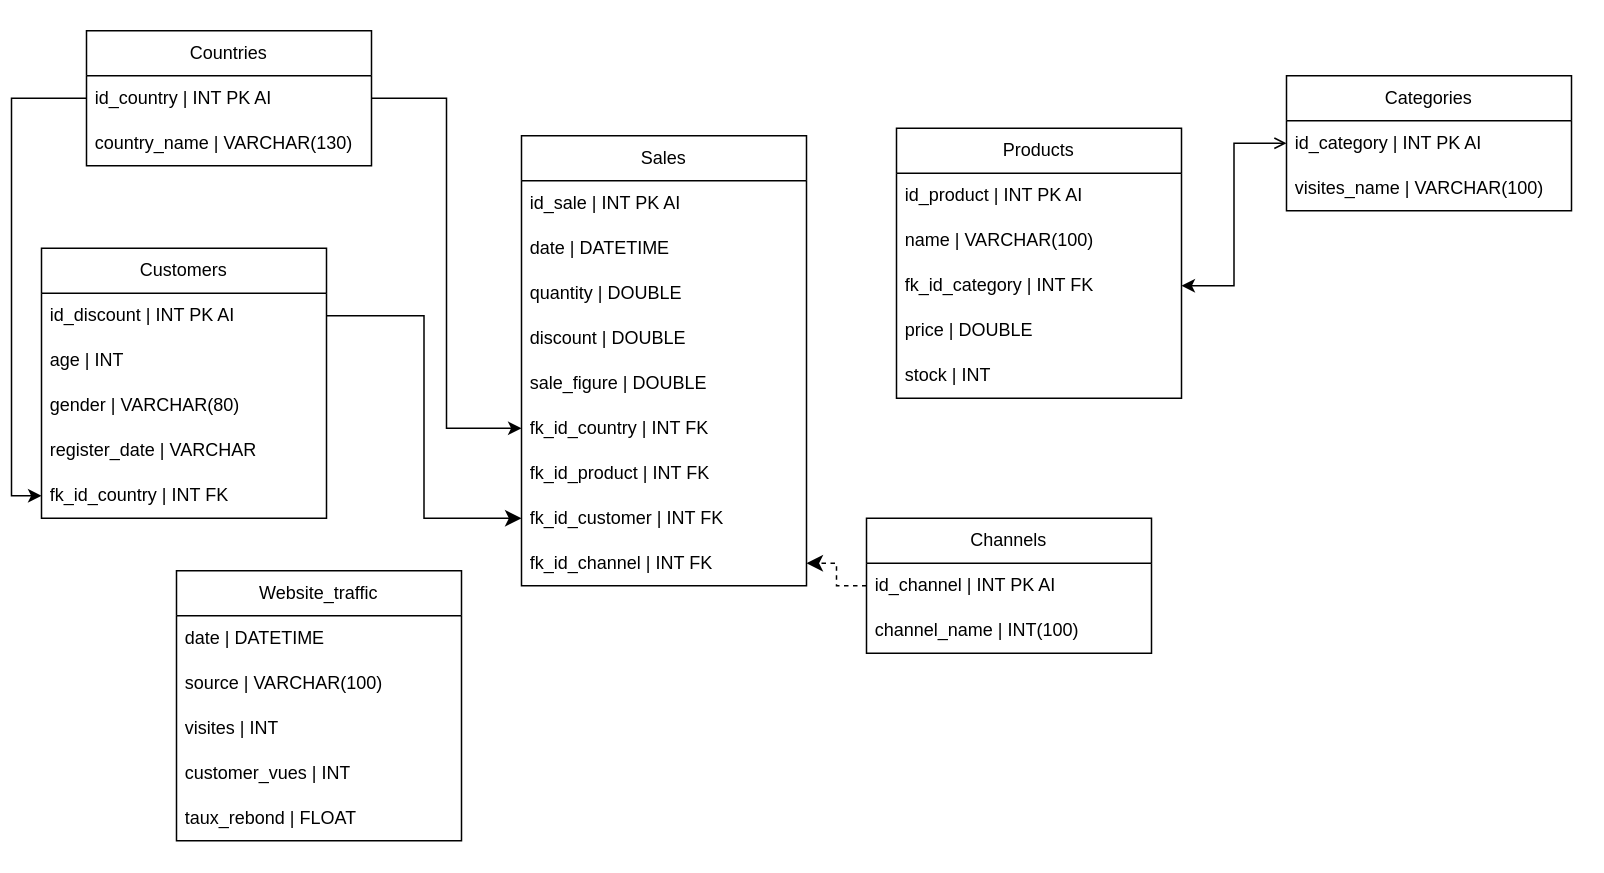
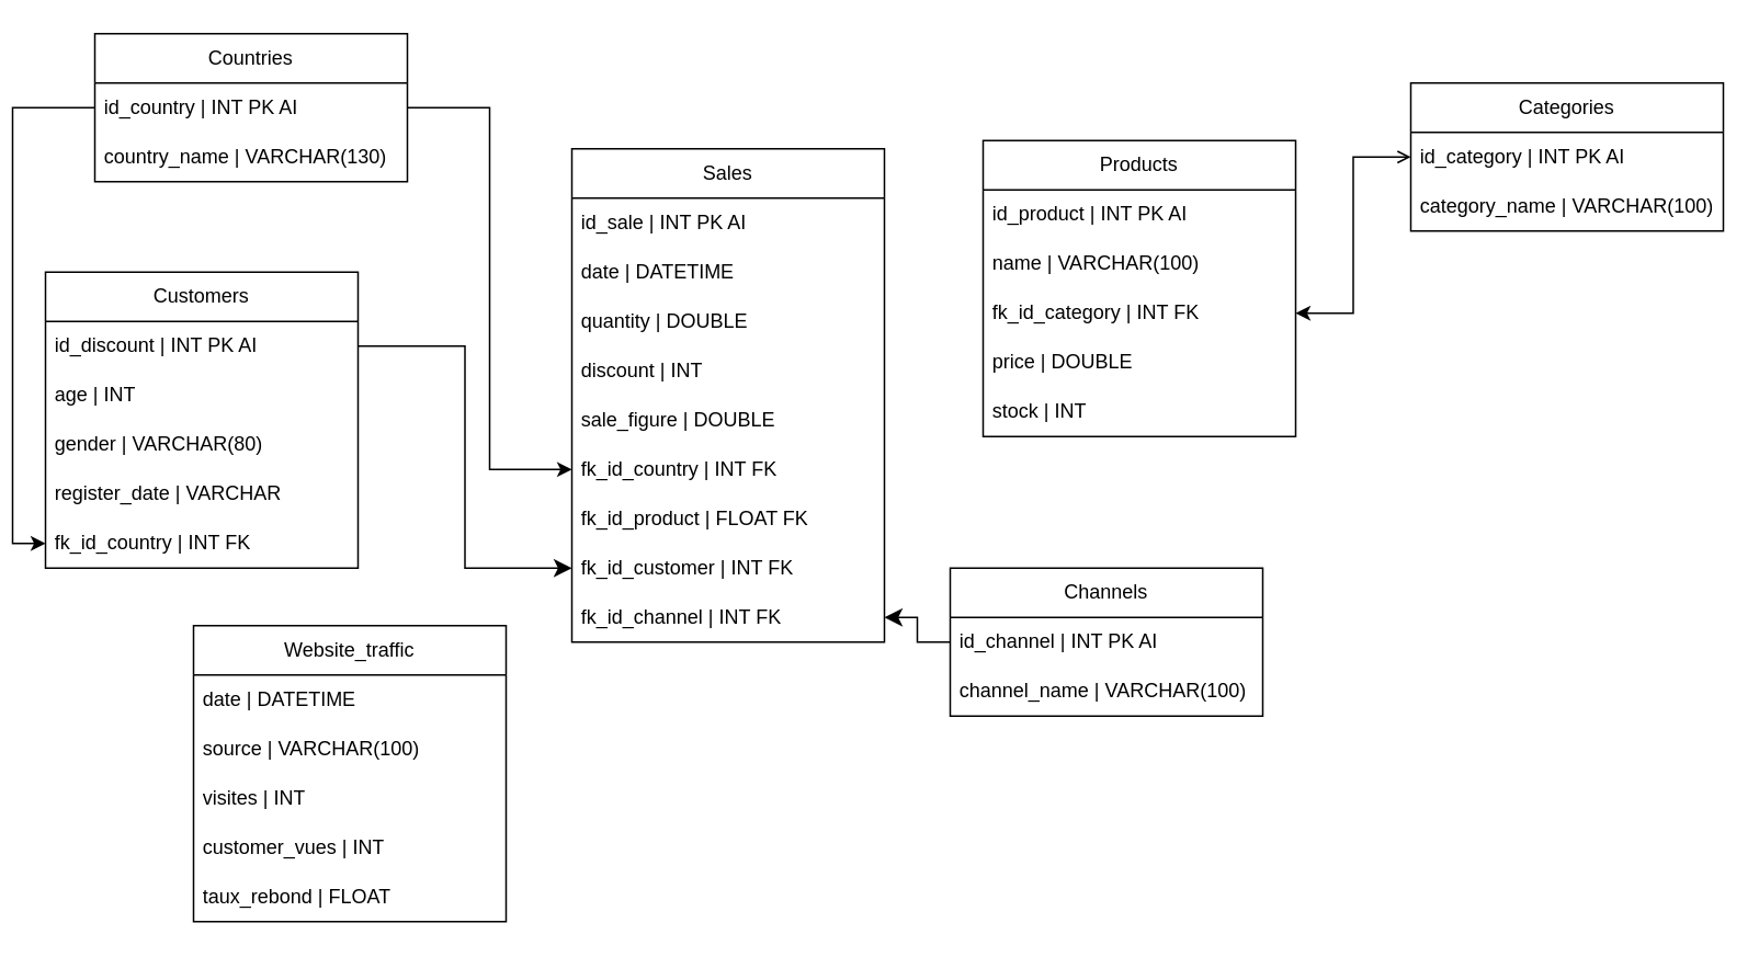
  <mxCell id="0" />
  <mxCell id="1" parent="0" />
  <mxCell id="2" value="Sales" style="swimlane;fontStyle=0;childLayout=stackLayout;horizontal=1;startSize=30;horizontalStack=0;resizeParent=1;resizeParentMax=0;resizeLast=0;collapsible=1;marginBottom=0;whiteSpace=wrap;html=1;" parent="1" vertex="1"><mxGeometry x="340" y="90" width="190" height="300" as="geometry" /></mxCell>
  <mxCell id="3" value="id_sale | INT PK AI" style="text;strokeColor=none;fillColor=none;align=left;verticalAlign=middle;spacingLeft=4;spacingRight=4;overflow=hidden;points=[[0,0.5],[1,0.5]];portConstraint=eastwest;rotatable=0;whiteSpace=wrap;html=1;" parent="2" vertex="1"><mxGeometry y="30" width="190" height="30" as="geometry" /></mxCell>
  <mxCell id="4" value="date | DATETIME" style="text;strokeColor=none;fillColor=none;align=left;verticalAlign=middle;spacingLeft=4;spacingRight=4;overflow=hidden;points=[[0,0.5],[1,0.5]];portConstraint=eastwest;rotatable=0;whiteSpace=wrap;html=1;" parent="2" vertex="1"><mxGeometry y="60" width="190" height="30" as="geometry" /></mxCell>
  <mxCell id="5" value="quantity | DOUBLE" style="text;strokeColor=none;fillColor=none;align=left;verticalAlign=middle;spacingLeft=4;spacingRight=4;overflow=hidden;points=[[0,0.5],[1,0.5]];portConstraint=eastwest;rotatable=0;whiteSpace=wrap;html=1;" parent="2" vertex="1"><mxGeometry y="90" width="190" height="30" as="geometry" /></mxCell>
- <mxCell id="6" value="discount | DOUBLE" style="text;strokeColor=none;fillColor=none;align=left;verticalAlign=middle;spacingLeft=4;spacingRight=4;overflow=hidden;points=[[0,0.5],[1,0.5]];portConstraint=eastwest;rotatable=0;whiteSpace=wrap;html=1;" parent="2" vertex="1"><mxGeometry y="120" width="190" height="30" as="geometry" /></mxCell>
+ <mxCell id="6" value="discount | INT" style="text;strokeColor=none;fillColor=none;align=left;verticalAlign=middle;spacingLeft=4;spacingRight=4;overflow=hidden;points=[[0,0.5],[1,0.5]];portConstraint=eastwest;rotatable=0;whiteSpace=wrap;html=1;" parent="2" vertex="1"><mxGeometry y="120" width="190" height="30" as="geometry" /></mxCell>
  <mxCell id="7" value="sale_figure | DOUBLE" style="text;strokeColor=none;fillColor=none;align=left;verticalAlign=middle;spacingLeft=4;spacingRight=4;overflow=hidden;points=[[0,0.5],[1,0.5]];portConstraint=eastwest;rotatable=0;whiteSpace=wrap;html=1;" parent="2" vertex="1"><mxGeometry y="150" width="190" height="30" as="geometry" /></mxCell>
  <mxCell id="8" value="&lt;div&gt;fk_id_country | INT FK&lt;/div&gt;" style="text;strokeColor=none;fillColor=none;align=left;verticalAlign=middle;spacingLeft=4;spacingRight=4;overflow=hidden;points=[[0,0.5],[1,0.5]];portConstraint=eastwest;rotatable=0;whiteSpace=wrap;html=1;" parent="2" vertex="1"><mxGeometry y="180" width="190" height="30" as="geometry" /></mxCell>
- <mxCell id="9" value="fk_id_product | INT FK" style="text;strokeColor=none;fillColor=none;align=left;verticalAlign=middle;spacingLeft=4;spacingRight=4;overflow=hidden;points=[[0,0.5],[1,0.5]];portConstraint=eastwest;rotatable=0;whiteSpace=wrap;html=1;" parent="2" vertex="1"><mxGeometry y="210" width="190" height="30" as="geometry" /></mxCell>
+ <mxCell id="9" value="fk_id_product | FLOAT FK" style="text;strokeColor=none;fillColor=none;align=left;verticalAlign=middle;spacingLeft=4;spacingRight=4;overflow=hidden;points=[[0,0.5],[1,0.5]];portConstraint=eastwest;rotatable=0;whiteSpace=wrap;html=1;" parent="2" vertex="1"><mxGeometry y="210" width="190" height="30" as="geometry" /></mxCell>
  <mxCell id="10" value="fk_id_customer | INT FK" style="text;strokeColor=none;fillColor=none;align=left;verticalAlign=middle;spacingLeft=4;spacingRight=4;overflow=hidden;points=[[0,0.5],[1,0.5]];portConstraint=eastwest;rotatable=0;whiteSpace=wrap;html=1;" parent="2" vertex="1"><mxGeometry y="240" width="190" height="30" as="geometry" /></mxCell>
  <mxCell id="11" value="fk_id_channel | INT FK" style="text;strokeColor=none;fillColor=none;align=left;verticalAlign=middle;spacingLeft=4;spacingRight=4;overflow=hidden;points=[[0,0.5],[1,0.5]];portConstraint=eastwest;rotatable=0;whiteSpace=wrap;html=1;" parent="2" vertex="1"><mxGeometry y="270" width="190" height="30" as="geometry" /></mxCell>
  <mxCell id="12" value="Products" style="swimlane;fontStyle=0;childLayout=stackLayout;horizontal=1;startSize=30;horizontalStack=0;resizeParent=1;resizeParentMax=0;resizeLast=0;collapsible=1;marginBottom=0;whiteSpace=wrap;html=1;" parent="1" vertex="1"><mxGeometry x="590" y="85" width="190" height="180" as="geometry" /></mxCell>
  <mxCell id="13" value="id_product | INT PK AI" style="text;strokeColor=none;fillColor=none;align=left;verticalAlign=middle;spacingLeft=4;spacingRight=4;overflow=hidden;points=[[0,0.5],[1,0.5]];portConstraint=eastwest;rotatable=0;whiteSpace=wrap;html=1;" parent="12" vertex="1"><mxGeometry y="30" width="190" height="30" as="geometry" /></mxCell>
  <mxCell id="14" value="name | VARCHAR(100)" style="text;strokeColor=none;fillColor=none;align=left;verticalAlign=middle;spacingLeft=4;spacingRight=4;overflow=hidden;points=[[0,0.5],[1,0.5]];portConstraint=eastwest;rotatable=0;whiteSpace=wrap;html=1;" parent="12" vertex="1"><mxGeometry y="60" width="190" height="30" as="geometry" /></mxCell>
  <mxCell id="15" value="fk_id_category | INT FK" style="text;strokeColor=none;fillColor=none;align=left;verticalAlign=middle;spacingLeft=4;spacingRight=4;overflow=hidden;points=[[0,0.5],[1,0.5]];portConstraint=eastwest;rotatable=0;whiteSpace=wrap;html=1;" parent="12" vertex="1"><mxGeometry y="90" width="190" height="30" as="geometry" /></mxCell>
  <mxCell id="16" value="price | DOUBLE" style="text;strokeColor=none;fillColor=none;align=left;verticalAlign=middle;spacingLeft=4;spacingRight=4;overflow=hidden;points=[[0,0.5],[1,0.5]];portConstraint=eastwest;rotatable=0;whiteSpace=wrap;html=1;" parent="12" vertex="1"><mxGeometry y="120" width="190" height="30" as="geometry" /></mxCell>
  <mxCell id="17" value="stock | INT" style="text;strokeColor=none;fillColor=none;align=left;verticalAlign=middle;spacingLeft=4;spacingRight=4;overflow=hidden;points=[[0,0.5],[1,0.5]];portConstraint=eastwest;rotatable=0;whiteSpace=wrap;html=1;" parent="12" vertex="1"><mxGeometry y="150" width="190" height="30" as="geometry" /></mxCell>
  <mxCell id="18" value="Customers" style="swimlane;fontStyle=0;childLayout=stackLayout;horizontal=1;startSize=30;horizontalStack=0;resizeParent=1;resizeParentMax=0;resizeLast=0;collapsible=1;marginBottom=0;whiteSpace=wrap;html=1;" parent="1" vertex="1"><mxGeometry x="20" y="165" width="190" height="180" as="geometry" /></mxCell>
  <mxCell id="19" value="id_discount | INT PK AI" style="text;strokeColor=none;fillColor=none;align=left;verticalAlign=middle;spacingLeft=4;spacingRight=4;overflow=hidden;points=[[0,0.5],[1,0.5]];portConstraint=eastwest;rotatable=0;whiteSpace=wrap;html=1;" parent="18" vertex="1"><mxGeometry y="30" width="190" height="30" as="geometry" /></mxCell>
  <mxCell id="20" value="age | INT" style="text;strokeColor=none;fillColor=none;align=left;verticalAlign=middle;spacingLeft=4;spacingRight=4;overflow=hidden;points=[[0,0.5],[1,0.5]];portConstraint=eastwest;rotatable=0;whiteSpace=wrap;html=1;" parent="18" vertex="1"><mxGeometry y="60" width="190" height="30" as="geometry" /></mxCell>
  <mxCell id="21" value="gender | VARCHAR(80)" style="text;strokeColor=none;fillColor=none;align=left;verticalAlign=middle;spacingLeft=4;spacingRight=4;overflow=hidden;points=[[0,0.5],[1,0.5]];portConstraint=eastwest;rotatable=0;whiteSpace=wrap;html=1;" parent="18" vertex="1"><mxGeometry y="90" width="190" height="30" as="geometry" /></mxCell>
  <mxCell id="22" value="register_date | VARCHAR" style="text;strokeColor=none;fillColor=none;align=left;verticalAlign=middle;spacingLeft=4;spacingRight=4;overflow=hidden;points=[[0,0.5],[1,0.5]];portConstraint=eastwest;rotatable=0;whiteSpace=wrap;html=1;" parent="18" vertex="1"><mxGeometry y="120" width="190" height="30" as="geometry" /></mxCell>
  <mxCell id="23" value="fk_id_country | INT FK" style="text;strokeColor=none;fillColor=none;align=left;verticalAlign=middle;spacingLeft=4;spacingRight=4;overflow=hidden;points=[[0,0.5],[1,0.5]];portConstraint=eastwest;rotatable=0;whiteSpace=wrap;html=1;" parent="18" vertex="1"><mxGeometry y="150" width="190" height="30" as="geometry" /></mxCell>
  <mxCell id="24" value="Channels" style="swimlane;fontStyle=0;childLayout=stackLayout;horizontal=1;startSize=30;horizontalStack=0;resizeParent=1;resizeParentMax=0;resizeLast=0;collapsible=1;marginBottom=0;whiteSpace=wrap;html=1;" parent="1" vertex="1"><mxGeometry x="570" y="345" width="190" height="90" as="geometry" /></mxCell>
  <mxCell id="25" value="id_channel | INT PK AI" style="text;strokeColor=none;fillColor=none;align=left;verticalAlign=middle;spacingLeft=4;spacingRight=4;overflow=hidden;points=[[0,0.5],[1,0.5]];portConstraint=eastwest;rotatable=0;whiteSpace=wrap;html=1;" parent="24" vertex="1"><mxGeometry y="30" width="190" height="30" as="geometry" /></mxCell>
- <mxCell id="26" value="channel_name | INT(100)" style="text;strokeColor=none;fillColor=none;align=left;verticalAlign=middle;spacingLeft=4;spacingRight=4;overflow=hidden;points=[[0,0.5],[1,0.5]];portConstraint=eastwest;rotatable=0;whiteSpace=wrap;html=1;" parent="24" vertex="1"><mxGeometry y="60" width="190" height="30" as="geometry" /></mxCell>
+ <mxCell id="26" value="channel_name | VARCHAR(100)" style="text;strokeColor=none;fillColor=none;align=left;verticalAlign=middle;spacingLeft=4;spacingRight=4;overflow=hidden;points=[[0,0.5],[1,0.5]];portConstraint=eastwest;rotatable=0;whiteSpace=wrap;html=1;" parent="24" vertex="1"><mxGeometry y="60" width="190" height="30" as="geometry" /></mxCell>
  <mxCell id="27" style="edgeStyle=orthogonalEdgeStyle;rounded=0;orthogonalLoop=1;jettySize=auto;html=1;exitX=1;exitY=0.5;exitDx=0;exitDy=0;entryX=0;entryY=0.5;entryDx=0;entryDy=0;fontSize=12;startSize=8;endSize=8;" parent="1" source="19" target="10" edge="1"><mxGeometry relative="1" as="geometry" /></mxCell>
- <mxCell id="28" style="edgeStyle=orthogonalEdgeStyle;rounded=0;orthogonalLoop=1;jettySize=auto;html=1;exitX=0;exitY=0.5;exitDx=0;exitDy=0;entryX=1;entryY=0.5;entryDx=0;entryDy=0;fontSize=12;startSize=8;endSize=8;dashed=1;" parent="1" source="25" target="11" edge="1"><mxGeometry relative="1" as="geometry" /></mxCell>
+ <mxCell id="28" style="edgeStyle=orthogonalEdgeStyle;rounded=0;orthogonalLoop=1;jettySize=auto;html=1;exitX=0;exitY=0.5;exitDx=0;exitDy=0;entryX=1;entryY=0.5;entryDx=0;entryDy=0;fontSize=12;startSize=8;endSize=8;" parent="1" source="25" target="11" edge="1"><mxGeometry relative="1" as="geometry" /></mxCell>
  <mxCell id="29" value="Website_traffic" style="swimlane;fontStyle=0;childLayout=stackLayout;horizontal=1;startSize=30;horizontalStack=0;resizeParent=1;resizeParentMax=0;resizeLast=0;collapsible=1;marginBottom=0;whiteSpace=wrap;html=1;" parent="1" vertex="1"><mxGeometry x="110" y="380" width="190" height="180" as="geometry" /></mxCell>
  <mxCell id="30" value="date | DATETIME" style="text;strokeColor=none;fillColor=none;align=left;verticalAlign=middle;spacingLeft=4;spacingRight=4;overflow=hidden;points=[[0,0.5],[1,0.5]];portConstraint=eastwest;rotatable=0;whiteSpace=wrap;html=1;" parent="29" vertex="1"><mxGeometry y="30" width="190" height="30" as="geometry" /></mxCell>
  <mxCell id="31" value="source | VARCHAR(100)" style="text;strokeColor=none;fillColor=none;align=left;verticalAlign=middle;spacingLeft=4;spacingRight=4;overflow=hidden;points=[[0,0.5],[1,0.5]];portConstraint=eastwest;rotatable=0;whiteSpace=wrap;html=1;" parent="29" vertex="1"><mxGeometry y="60" width="190" height="30" as="geometry" /></mxCell>
  <mxCell id="32" value="visites | INT" style="text;strokeColor=none;fillColor=none;align=left;verticalAlign=middle;spacingLeft=4;spacingRight=4;overflow=hidden;points=[[0,0.5],[1,0.5]];portConstraint=eastwest;rotatable=0;whiteSpace=wrap;html=1;" parent="29" vertex="1"><mxGeometry y="90" width="190" height="30" as="geometry" /></mxCell>
  <mxCell id="33" value="customer_vues | INT" style="text;strokeColor=none;fillColor=none;align=left;verticalAlign=middle;spacingLeft=4;spacingRight=4;overflow=hidden;points=[[0,0.5],[1,0.5]];portConstraint=eastwest;rotatable=0;whiteSpace=wrap;html=1;" parent="29" vertex="1"><mxGeometry y="120" width="190" height="30" as="geometry" /></mxCell>
  <mxCell id="34" value="taux_rebond | FLOAT" style="text;strokeColor=none;fillColor=none;align=left;verticalAlign=middle;spacingLeft=4;spacingRight=4;overflow=hidden;points=[[0,0.5],[1,0.5]];portConstraint=eastwest;rotatable=0;whiteSpace=wrap;html=1;" parent="29" vertex="1"><mxGeometry y="150" width="190" height="30" as="geometry" /></mxCell>
  <mxCell id="35" value="Countries" style="swimlane;fontStyle=0;childLayout=stackLayout;horizontal=1;startSize=30;horizontalStack=0;resizeParent=1;resizeParentMax=0;resizeLast=0;collapsible=1;marginBottom=0;whiteSpace=wrap;html=1;" vertex="1" parent="1"><mxGeometry x="50" y="20" width="190" height="90" as="geometry" /></mxCell>
  <mxCell id="36" value="id_country | INT PK AI" style="text;strokeColor=none;fillColor=none;align=left;verticalAlign=middle;spacingLeft=4;spacingRight=4;overflow=hidden;points=[[0,0.5],[1,0.5]];portConstraint=eastwest;rotatable=0;whiteSpace=wrap;html=1;" vertex="1" parent="35"><mxGeometry y="30" width="190" height="30" as="geometry" /></mxCell>
  <mxCell id="37" value="country_name | VARCHAR(130)" style="text;strokeColor=none;fillColor=none;align=left;verticalAlign=middle;spacingLeft=4;spacingRight=4;overflow=hidden;points=[[0,0.5],[1,0.5]];portConstraint=eastwest;rotatable=0;whiteSpace=wrap;html=1;" vertex="1" parent="35"><mxGeometry y="60" width="190" height="30" as="geometry" /></mxCell>
  <mxCell id="38" style="edgeStyle=orthogonalEdgeStyle;rounded=0;orthogonalLoop=1;jettySize=auto;html=1;exitX=1;exitY=0.5;exitDx=0;exitDy=0;entryX=0;entryY=0.5;entryDx=0;entryDy=0;" edge="1" parent="1" source="36" target="8"><mxGeometry relative="1" as="geometry" /></mxCell>
  <mxCell id="39" style="edgeStyle=orthogonalEdgeStyle;rounded=0;orthogonalLoop=1;jettySize=auto;html=1;exitX=0;exitY=0.5;exitDx=0;exitDy=0;entryX=0;entryY=0.5;entryDx=0;entryDy=0;" edge="1" parent="1" source="36" target="23"><mxGeometry relative="1" as="geometry" /></mxCell>
  <mxCell id="40" value="Categories" style="swimlane;fontStyle=0;childLayout=stackLayout;horizontal=1;startSize=30;horizontalStack=0;resizeParent=1;resizeParentMax=0;resizeLast=0;collapsible=1;marginBottom=0;whiteSpace=wrap;html=1;" vertex="1" parent="1"><mxGeometry x="850" y="50" width="190" height="90" as="geometry" /></mxCell>
  <mxCell id="41" value="id_category | INT PK AI" style="text;strokeColor=none;fillColor=none;align=left;verticalAlign=middle;spacingLeft=4;spacingRight=4;overflow=hidden;points=[[0,0.5],[1,0.5]];portConstraint=eastwest;rotatable=0;whiteSpace=wrap;html=1;" vertex="1" parent="40"><mxGeometry y="30" width="190" height="30" as="geometry" /></mxCell>
- <mxCell id="42" value="visites_name | VARCHAR(100)" style="text;strokeColor=none;fillColor=none;align=left;verticalAlign=middle;spacingLeft=4;spacingRight=4;overflow=hidden;points=[[0,0.5],[1,0.5]];portConstraint=eastwest;rotatable=0;whiteSpace=wrap;html=1;" vertex="1" parent="40"><mxGeometry y="60" width="190" height="30" as="geometry" /></mxCell>
+ <mxCell id="42" value="category_name | VARCHAR(100)" style="text;strokeColor=none;fillColor=none;align=left;verticalAlign=middle;spacingLeft=4;spacingRight=4;overflow=hidden;points=[[0,0.5],[1,0.5]];portConstraint=eastwest;rotatable=0;whiteSpace=wrap;html=1;" vertex="1" parent="40"><mxGeometry y="60" width="190" height="30" as="geometry" /></mxCell>
  <mxCell id="43" style="edgeStyle=orthogonalEdgeStyle;rounded=0;orthogonalLoop=1;jettySize=auto;html=1;exitX=1;exitY=0.5;exitDx=0;exitDy=0;entryX=0;entryY=0.5;entryDx=0;entryDy=0;startArrow=classic;startFill=1;endArrow=open;endFill=0;" edge="1" parent="1" source="15" target="41"><mxGeometry relative="1" as="geometry" /></mxCell>
